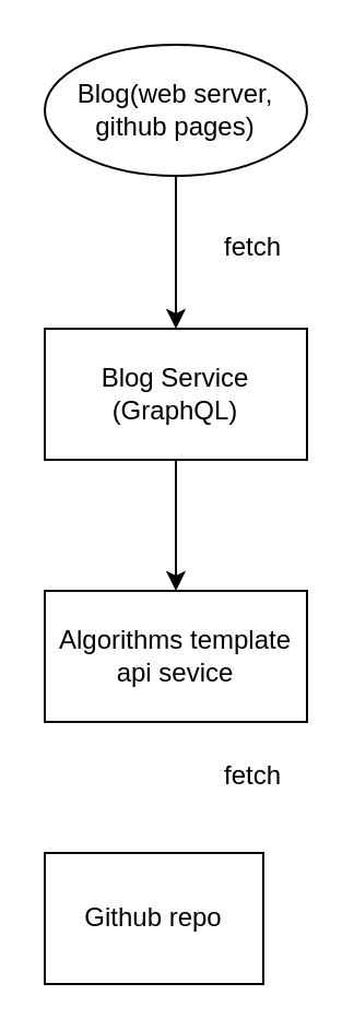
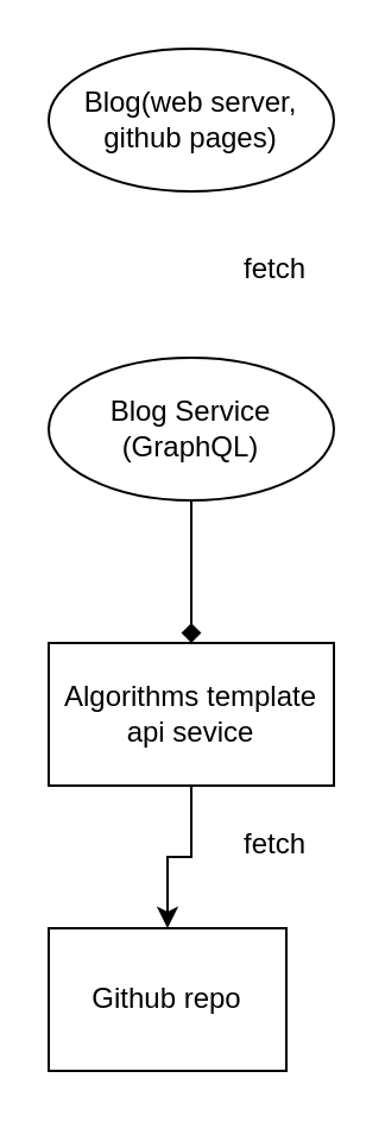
  <mxCell id="0" />
  <mxCell id="1" parent="0" />
- <mxCell id="2" style="edgeStyle=orthogonalEdgeStyle;rounded=0;orthogonalLoop=1;jettySize=auto;html=1;entryX=0.5;entryY=0;entryDx=0;entryDy=0;" edge="1" parent="1" source="3" target="5"><mxGeometry relative="1" as="geometry" /></mxCell>
  <mxCell id="3" value="Blog(web server, github pages)" style="ellipse;whiteSpace=wrap;html=1;" vertex="1" parent="1"><mxGeometry x="20" y="20" width="120" height="60" as="geometry" /></mxCell>
- <mxCell id="4" value="" style="edgeStyle=orthogonalEdgeStyle;rounded=0;orthogonalLoop=1;jettySize=auto;html=1;" edge="1" parent="1" source="5" target="8"><mxGeometry relative="1" as="geometry" /></mxCell>
- <mxCell id="5" value="Blog Service&lt;br&gt;(GraphQL)" style="rounded=0;whiteSpace=wrap;html=1;" vertex="1" parent="1"><mxGeometry x="20" y="150" width="120" height="60" as="geometry" /></mxCell>
+ <mxCell id="4" value="" style="edgeStyle=orthogonalEdgeStyle;rounded=0;orthogonalLoop=1;jettySize=auto;html=1;endArrow=diamond;" edge="1" parent="1" source="5" target="8"><mxGeometry relative="1" as="geometry" /></mxCell>
+ <mxCell id="5" value="Blog Service&lt;br&gt;(GraphQL)" style="ellipse;whiteSpace=wrap;html=1;" vertex="1" parent="1"><mxGeometry x="20" y="150" width="120" height="60" as="geometry" /></mxCell>
  <mxCell id="6" value="fetch" style="text;html=1;align=center;verticalAlign=middle;resizable=0;points=[];autosize=1;strokeColor=none;fillColor=none;" vertex="1" parent="1"><mxGeometry x="90" y="98" width="50" height="30" as="geometry" /></mxCell>
+ <mxCell id="7" value="" style="edgeStyle=orthogonalEdgeStyle;rounded=0;orthogonalLoop=1;jettySize=auto;html=1;" edge="1" parent="1" source="8" target="9"><mxGeometry relative="1" as="geometry" /></mxCell>
  <mxCell id="8" value="Algorithms template api sevice" style="whiteSpace=wrap;html=1;rounded=0;" vertex="1" parent="1"><mxGeometry x="20" y="270" width="120" height="60" as="geometry" /></mxCell>
  <mxCell id="9" value="Github repo" style="whiteSpace=wrap;html=1;rounded=0;" vertex="1" parent="1"><mxGeometry x="20" y="390" width="100" height="60" as="geometry" /></mxCell>
  <mxCell id="10" value="fetch" style="text;html=1;align=center;verticalAlign=middle;resizable=0;points=[];autosize=1;strokeColor=none;fillColor=none;" vertex="1" parent="1"><mxGeometry x="90" y="340" width="50" height="30" as="geometry" /></mxCell>
